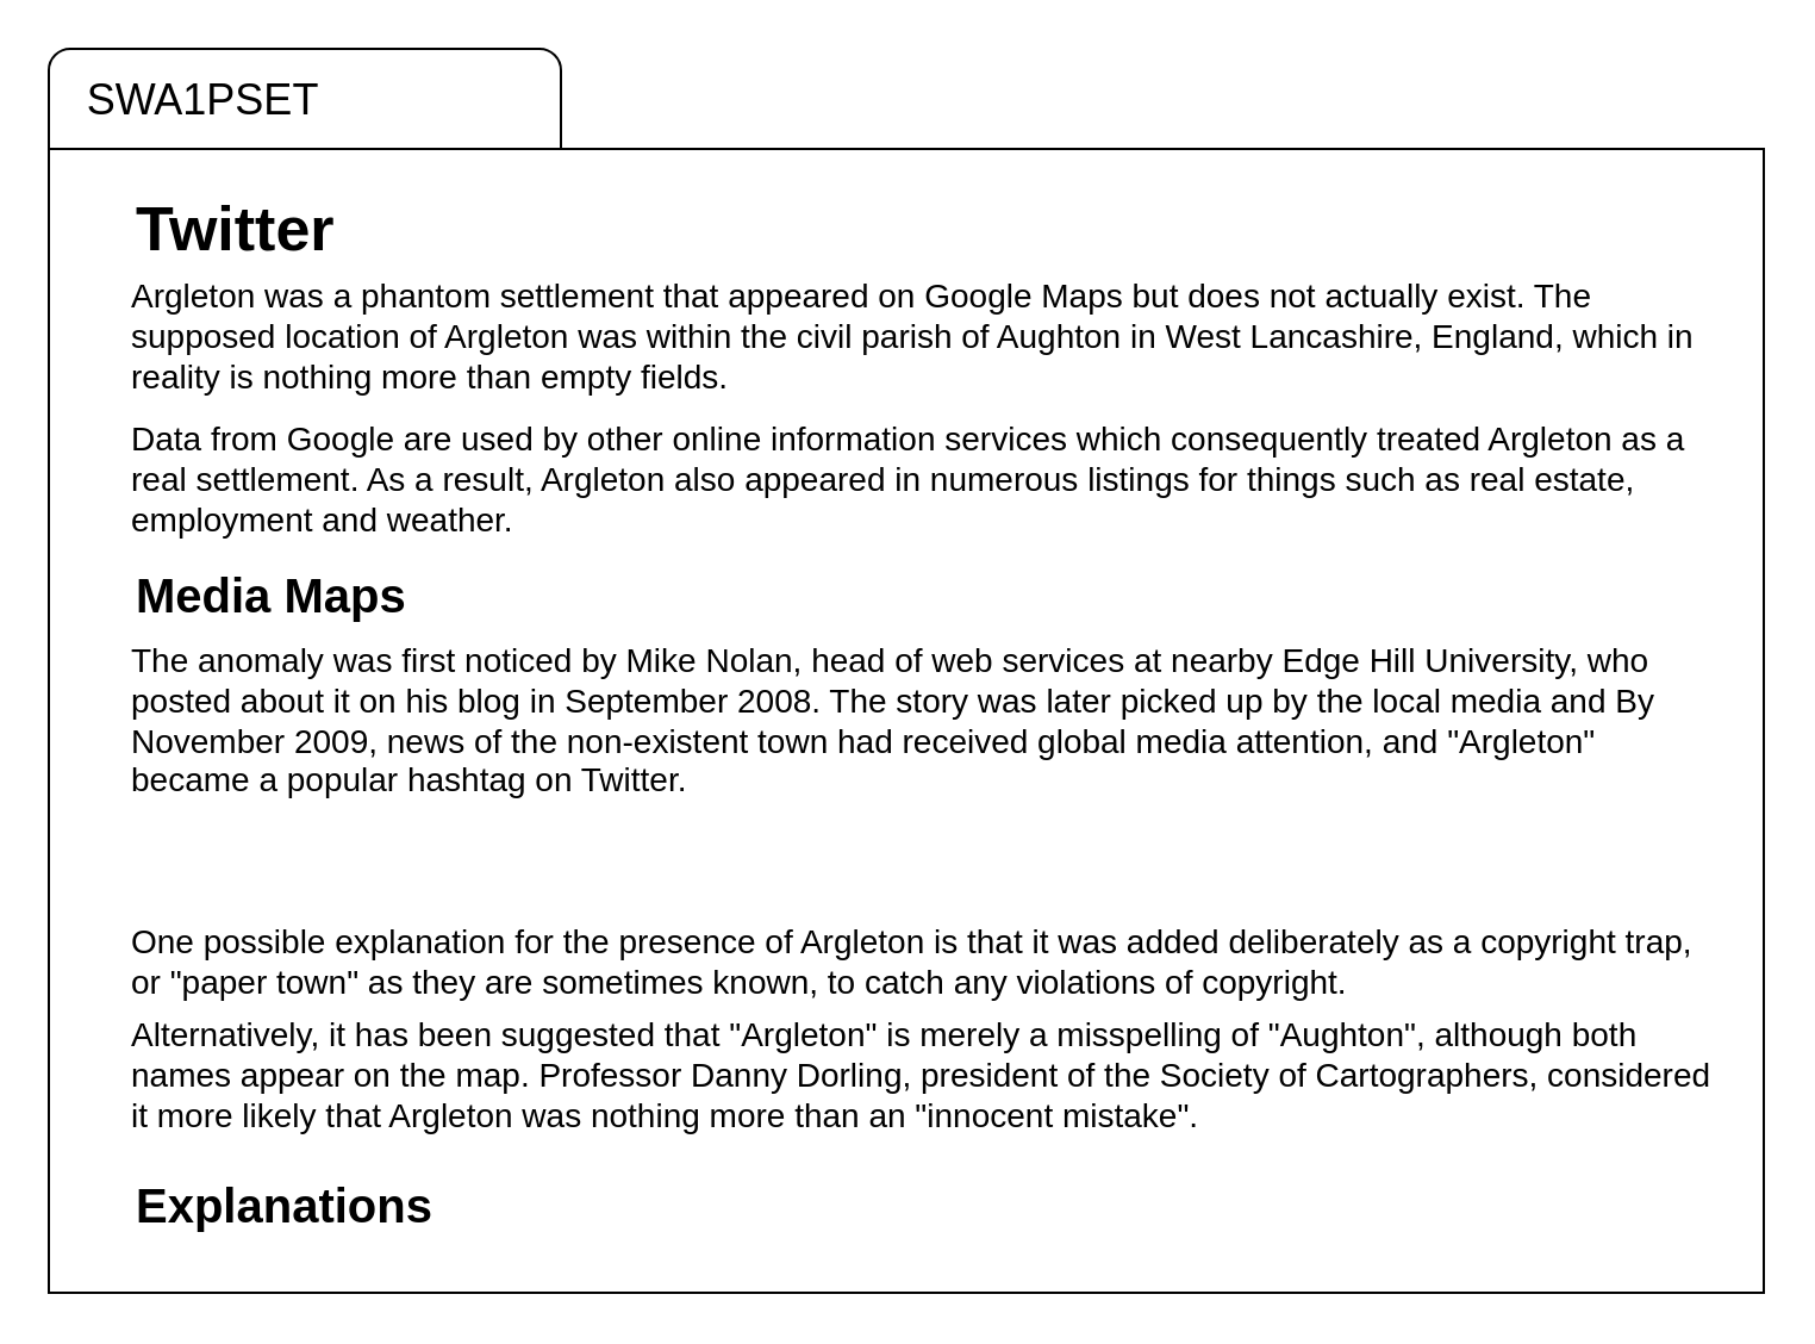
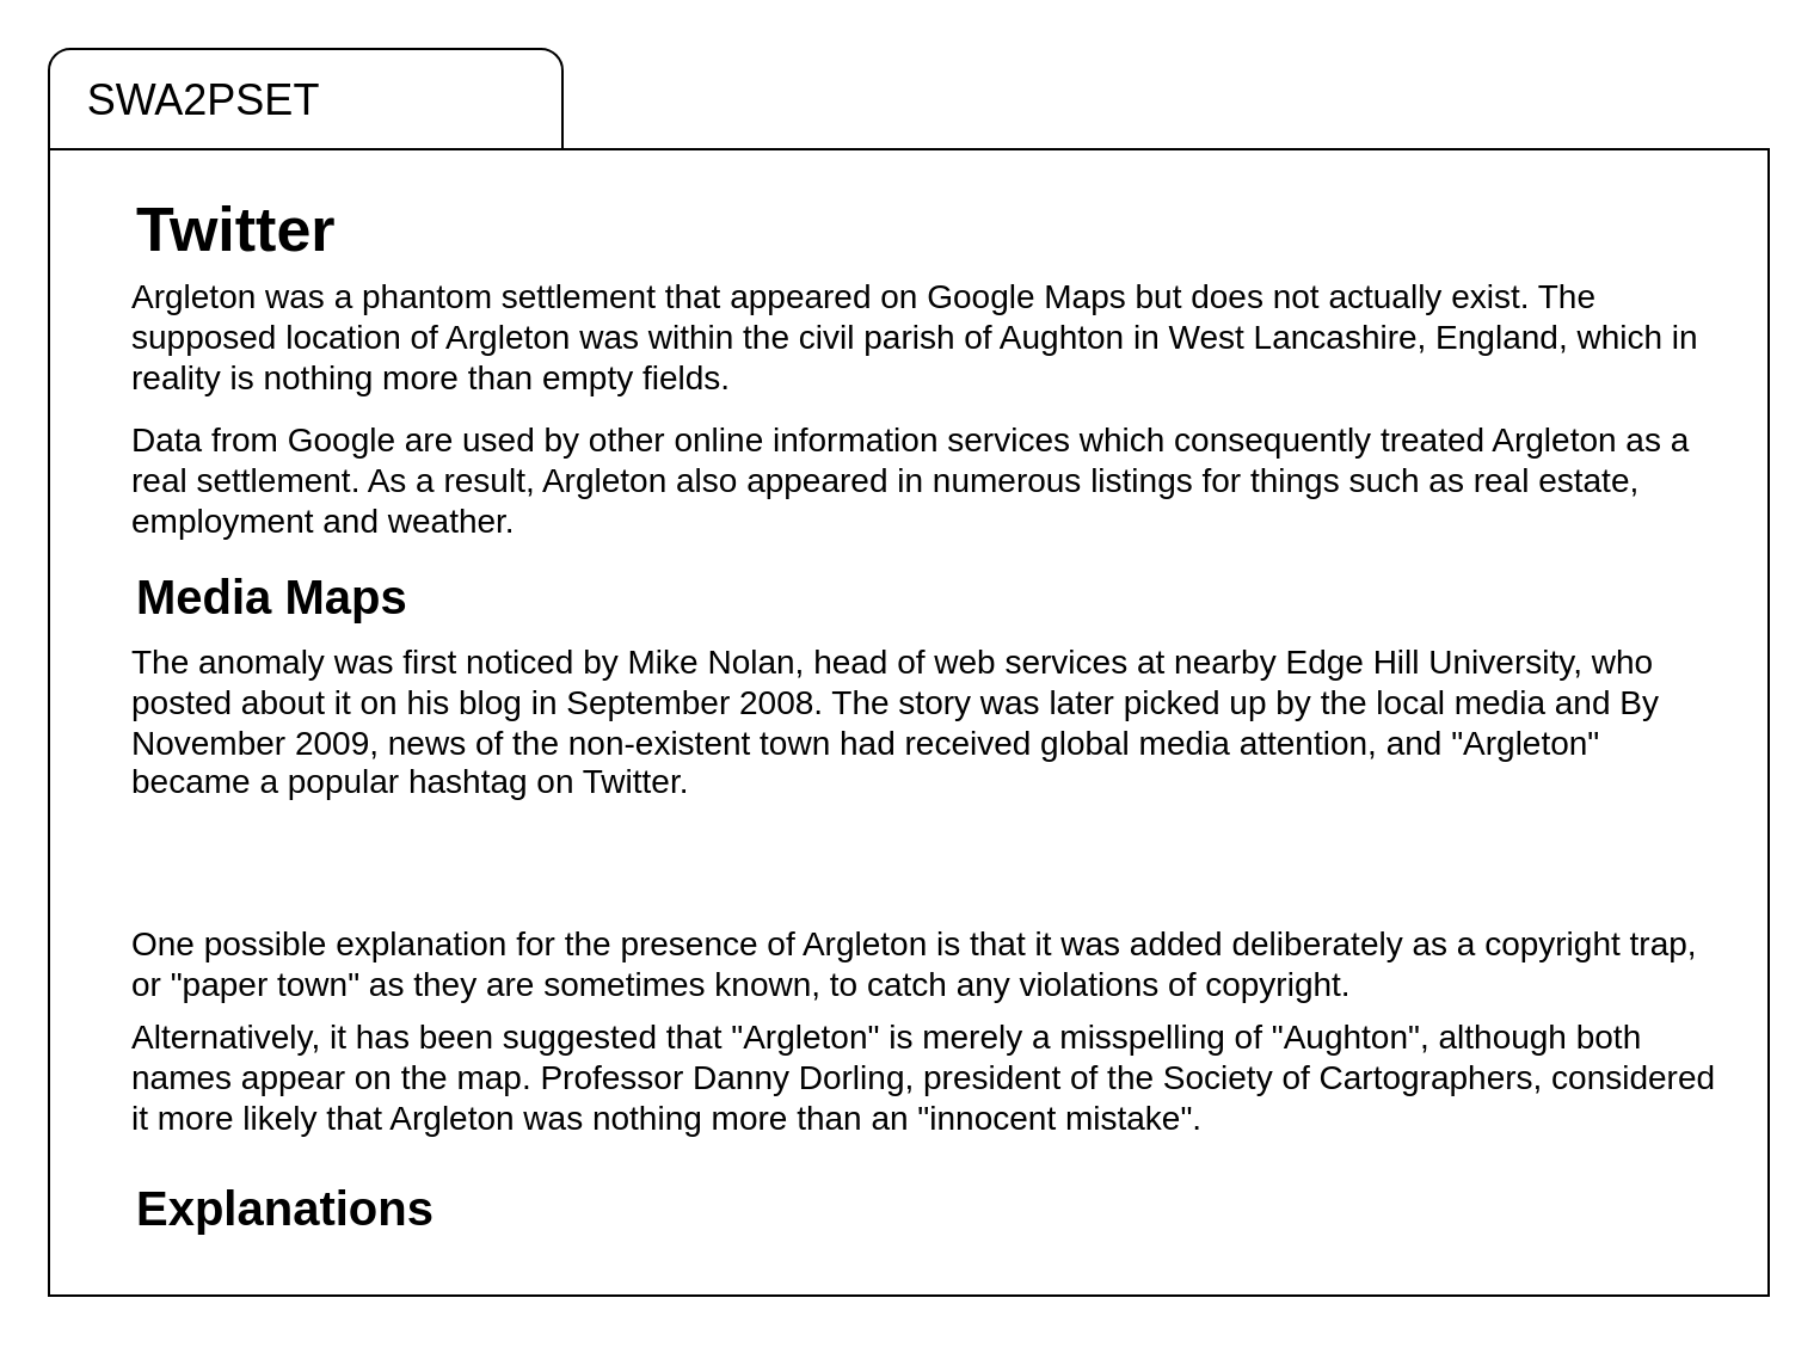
  <mxCell id="0" />
  <mxCell id="1" parent="0" />
  <mxCell id="2" value="" style="group" parent="1" vertex="1" connectable="0"><mxGeometry x="20" y="20" width="720" height="522" as="geometry" /></mxCell>
  <mxCell id="3" value="" style="rounded=1;whiteSpace=wrap;html=1;" parent="2" vertex="1"><mxGeometry width="215" height="60" as="geometry" /></mxCell>
  <mxCell id="4" value="" style="whiteSpace=wrap;html=1;" parent="2" vertex="1"><mxGeometry y="42" width="720" height="480" as="geometry" /></mxCell>
  <mxCell id="5" value="&lt;b style=&quot;font-size: 26px;&quot;&gt;&lt;font style=&quot;font-size: 26px;&quot;&gt;Twitter&lt;/font&gt;&lt;/b&gt;" style="text;html=1;strokeColor=none;fillColor=none;align=left;verticalAlign=middle;whiteSpace=wrap;rounded=0;fontSize=26;" parent="2" vertex="1"><mxGeometry x="35" y="60" width="445" height="31" as="geometry" /></mxCell>
- <mxCell id="6" value="SWA1PSET" style="text;html=1;strokeColor=none;fillColor=none;align=center;verticalAlign=middle;whiteSpace=wrap;rounded=0;fontSize=18;" parent="2" vertex="1"><mxGeometry x="45" y="12" width="40" height="20" as="geometry" /></mxCell>
+ <mxCell id="6" value="SWA2PSET" style="text;html=1;strokeColor=none;fillColor=none;align=center;verticalAlign=middle;whiteSpace=wrap;rounded=0;fontSize=18;" parent="2" vertex="1"><mxGeometry x="45" y="12" width="40" height="20" as="geometry" /></mxCell>
  <mxCell id="7" value="&lt;b style=&quot;font-size: 20px&quot;&gt;&lt;font style=&quot;font-size: 20px&quot;&gt;Media Maps&lt;/font&gt;&lt;/b&gt;" style="text;html=1;strokeColor=none;fillColor=none;align=left;verticalAlign=middle;whiteSpace=wrap;rounded=0;fontSize=20;" parent="2" vertex="1"><mxGeometry x="35" y="217" width="445" height="24" as="geometry" /></mxCell>
  <mxCell id="8" value="&lt;span style=&quot;font-size: 20px;&quot;&gt;&lt;b style=&quot;font-size: 20px;&quot;&gt;Explanations&lt;/b&gt;&lt;/span&gt;" style="text;html=1;strokeColor=none;fillColor=none;align=left;verticalAlign=middle;whiteSpace=wrap;rounded=0;fontSize=20;" vertex="1" parent="2"><mxGeometry x="35" y="473" width="445" height="24" as="geometry" /></mxCell>
  <mxCell id="9" value="&lt;font style=&quot;font-size: 14px;&quot;&gt;Argleton was a phantom settlement that appeared on Google Maps but does not actually exist. The supposed location of Argleton was within the civil parish of Aughton in West Lancashire, England, which in reality is nothing more than empty fields.&lt;/font&gt;" style="text;html=1;strokeColor=none;fillColor=none;align=left;verticalAlign=middle;whiteSpace=wrap;rounded=0;fontSize=14;spacing=0;" vertex="1" parent="2"><mxGeometry x="35" y="97" width="665" height="48" as="geometry" /></mxCell>
  <mxCell id="10" value="&lt;font style=&quot;font-size: 14px;&quot;&gt;The anomaly was first noticed by Mike Nolan, head of web services at nearby Edge Hill University, who posted about it on his blog in September 2008. The story was later picked up by the local media and By November 2009, news of the non-existent town had received global media attention, and &quot;Argleton&quot; became a popular hashtag on Twitter.&lt;/font&gt;" style="text;html=1;strokeColor=none;fillColor=none;align=left;verticalAlign=middle;whiteSpace=wrap;rounded=0;fontSize=14;spacing=0;" vertex="1" parent="2"><mxGeometry x="35" y="250" width="665" height="64" as="geometry" /></mxCell>
  <mxCell id="11" value="&lt;div style=&quot;font-size: 14px&quot;&gt;Data from Google are used by other online information services which consequently treated Argleton as a real settlement. As a result, Argleton also appeared in numerous listings for things such as real estate, employment and weather.&lt;/div&gt;" style="text;html=1;strokeColor=none;fillColor=none;align=left;verticalAlign=middle;whiteSpace=wrap;rounded=0;fontSize=14;spacing=0;" vertex="1" parent="2"><mxGeometry x="35" y="157" width="665" height="48" as="geometry" /></mxCell>
  <mxCell id="12" value="&lt;font style=&quot;font-size: 14px&quot;&gt;One possible explanation for the presence of Argleton is that it was added deliberately as a copyright trap, or &quot;paper town&quot; as they are sometimes known, to catch any violations of copyright.&lt;/font&gt;" style="text;html=1;strokeColor=none;fillColor=none;align=left;verticalAlign=middle;whiteSpace=wrap;rounded=0;fontSize=14;spacing=0;" vertex="1" parent="2"><mxGeometry x="35" y="367" width="665" height="32" as="geometry" /></mxCell>
  <mxCell id="13" value="&lt;font style=&quot;font-size: 14px&quot;&gt;Alternatively, it has been suggested that &quot;Argleton&quot; is merely a misspelling of &quot;Aughton&quot;, although both names appear on the map. Professor Danny Dorling, president of the Society of Cartographers, considered it more likely that Argleton was nothing more than an &quot;innocent mistake&quot;.&lt;/font&gt;" style="text;html=1;strokeColor=none;fillColor=none;align=left;verticalAlign=middle;whiteSpace=wrap;rounded=0;fontSize=14;spacing=0;" vertex="1" parent="2"><mxGeometry x="35" y="407" width="665" height="48" as="geometry" /></mxCell>
